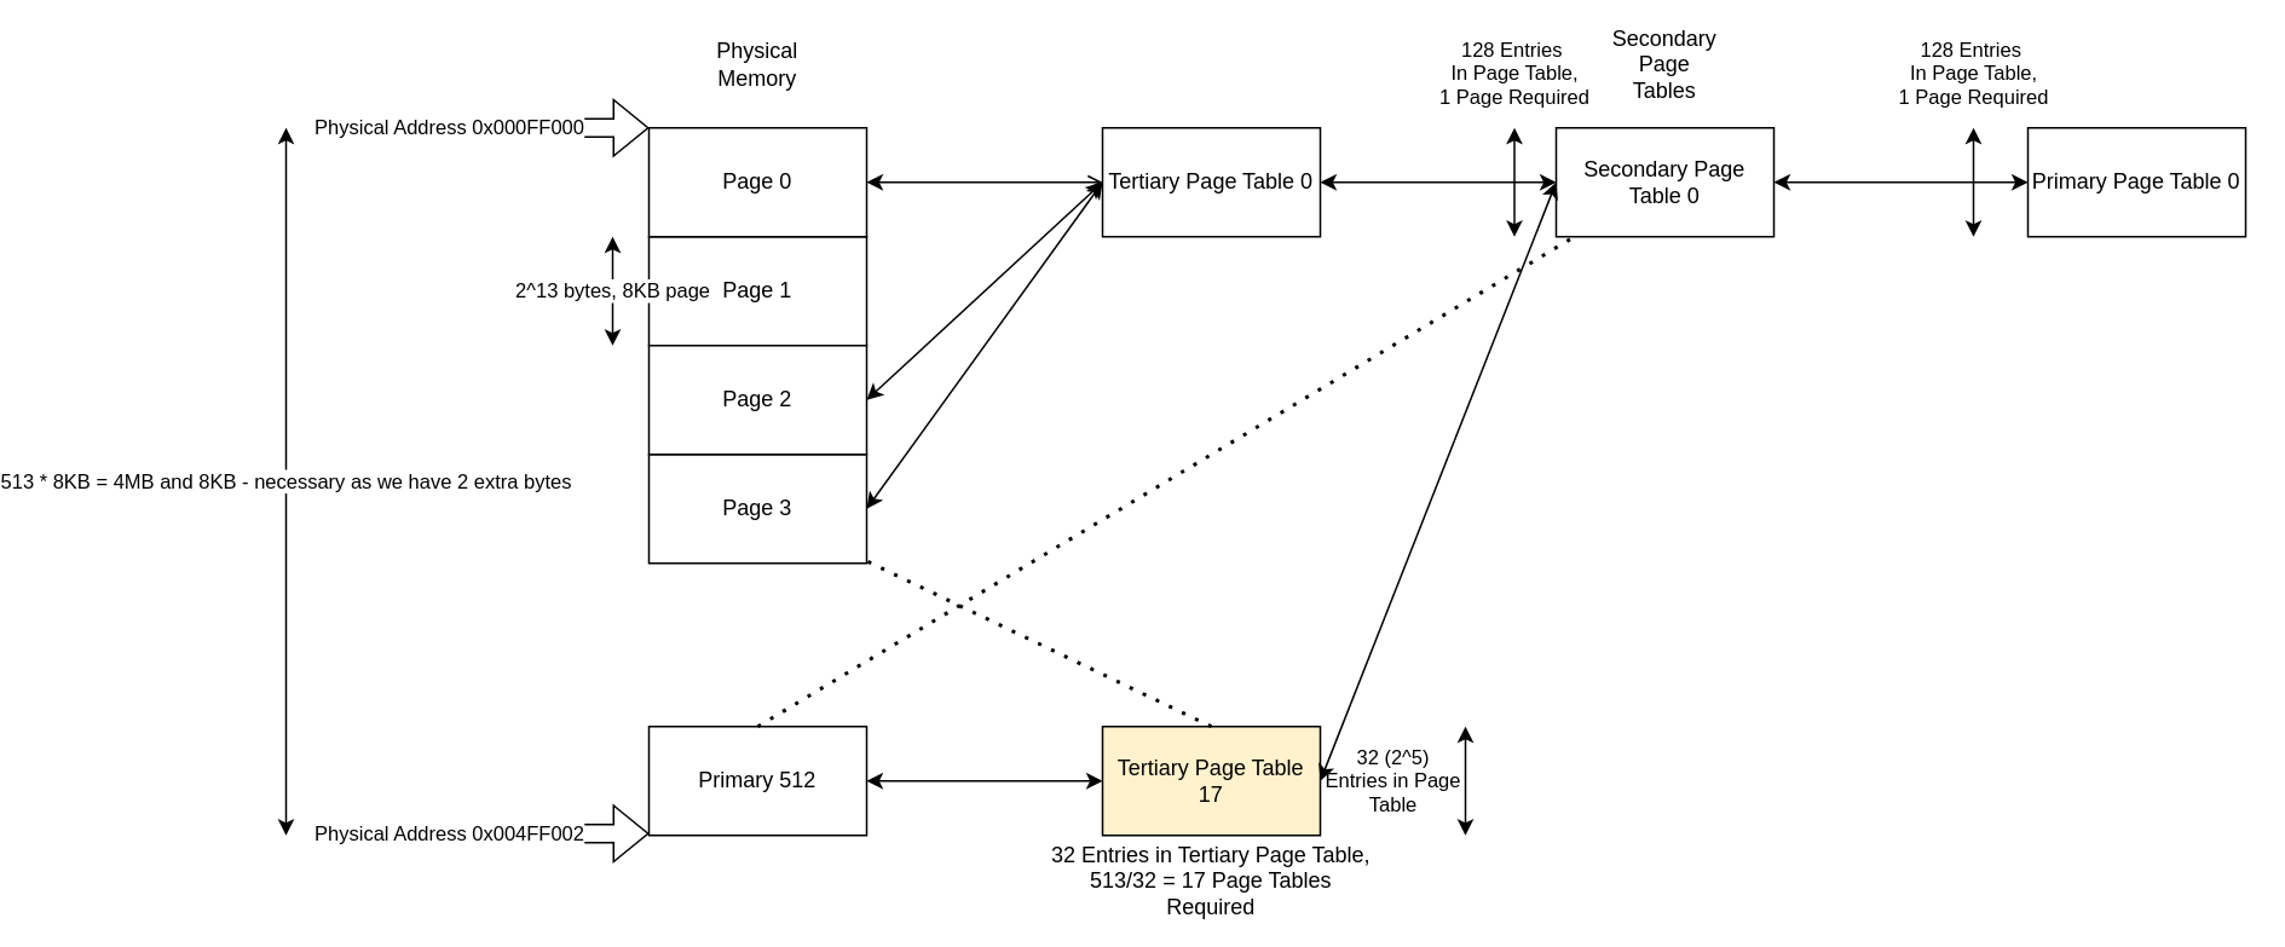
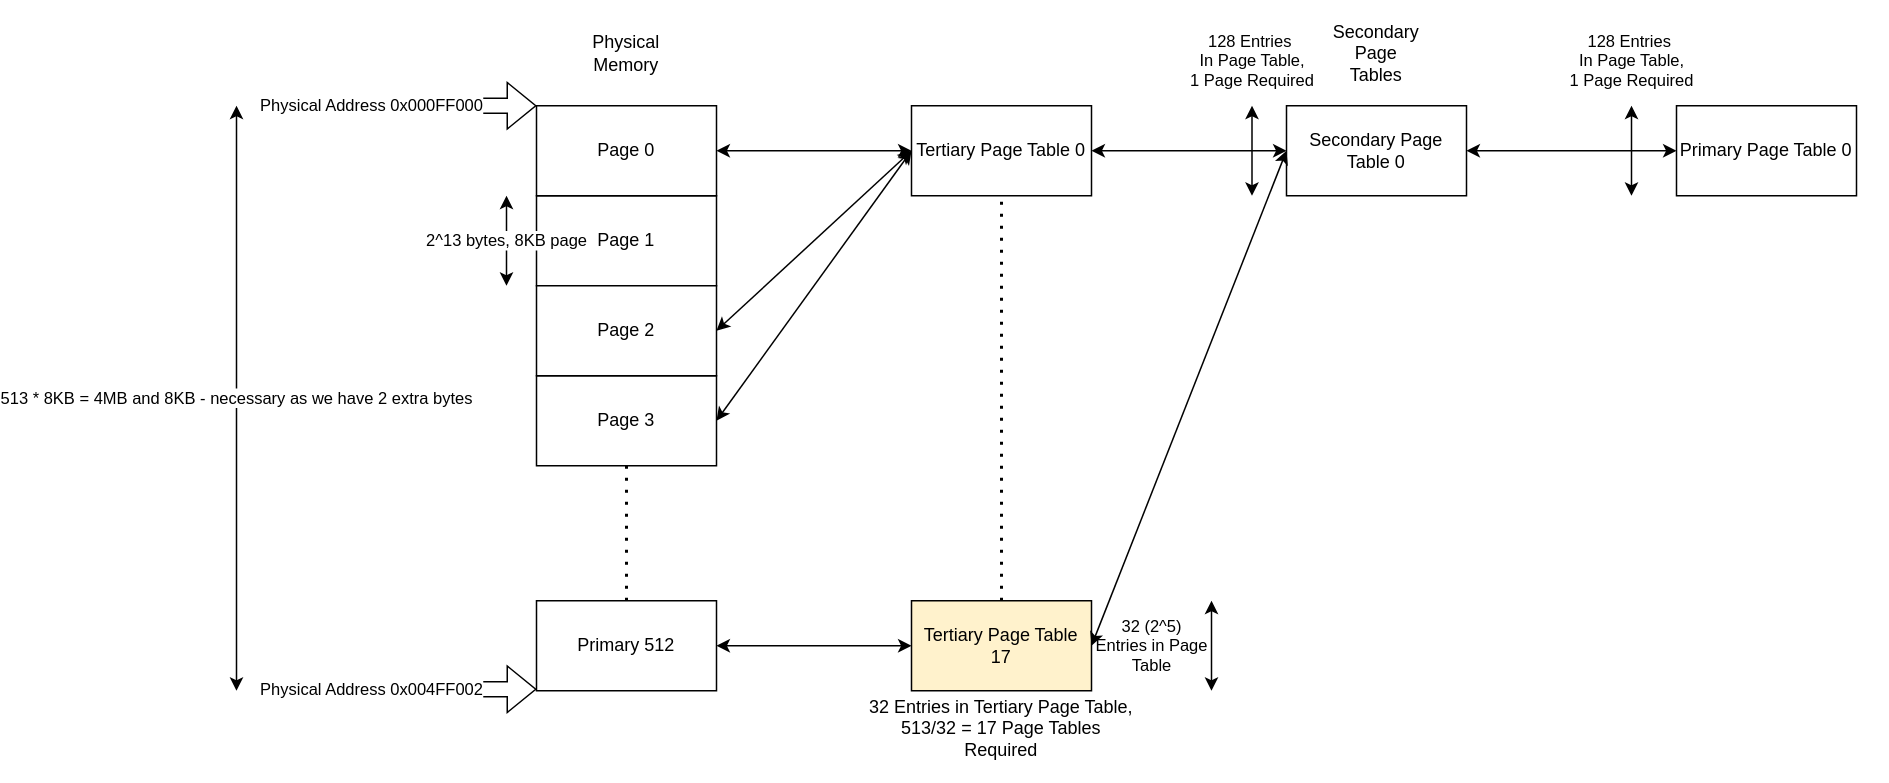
  <mxCell id="0" />
  <mxCell id="1" parent="0" />
  <mxCell id="2" value="Page 1" style="rounded=0;whiteSpace=wrap;html=1;" parent="1" vertex="1"><mxGeometry x="220" y="130" width="120" height="60" as="geometry" /></mxCell>
  <mxCell id="3" value="Page 0" style="rounded=0;whiteSpace=wrap;html=1;" parent="1" vertex="1"><mxGeometry x="220" y="70" width="120" height="60" as="geometry" /></mxCell>
  <mxCell id="4" value="Primary 512" style="rounded=0;whiteSpace=wrap;html=1;" parent="1" vertex="1"><mxGeometry x="220" y="400" width="120" height="60" as="geometry" /></mxCell>
  <mxCell id="5" value="Page 3" style="rounded=0;whiteSpace=wrap;html=1;" parent="1" vertex="1"><mxGeometry x="220" y="250" width="120" height="60" as="geometry" /></mxCell>
  <mxCell id="6" value="Page 2" style="rounded=0;whiteSpace=wrap;html=1;" parent="1" vertex="1"><mxGeometry x="220" y="190" width="120" height="60" as="geometry" /></mxCell>
  <mxCell id="7" value="Physical Memory" style="text;html=1;strokeColor=none;fillColor=none;align=center;verticalAlign=middle;whiteSpace=wrap;rounded=0;" parent="1" vertex="1"><mxGeometry x="250" y="20" width="60" height="30" as="geometry" /></mxCell>
- <mxCell id="8" value="" style="endArrow=none;dashed=1;html=1;dashPattern=1 3;strokeWidth=2;rounded=0;exitX=0.5;exitY=0;exitDx=0;exitDy=0;" parent="1" source="4" target="23" edge="1"><mxGeometry width="50" height="50" relative="1" as="geometry"><mxPoint x="30" y="380" as="sourcePoint" /><mxPoint x="80" y="330" as="targetPoint" /></mxGeometry></mxCell>
+ <mxCell id="8" value="" style="endArrow=none;dashed=1;html=1;dashPattern=1 3;strokeWidth=2;rounded=0;entryX=0.5;entryY=1;entryDx=0;entryDy=0;exitX=0.5;exitY=0;exitDx=0;exitDy=0;" parent="1" source="4" target="5" edge="1"><mxGeometry width="50" height="50" relative="1" as="geometry"><mxPoint x="30" y="380" as="sourcePoint" /><mxPoint x="80" y="330" as="targetPoint" /></mxGeometry></mxCell>
  <mxCell id="9" value="Physical Address&amp;nbsp;0x000FF000" style="shape=flexArrow;endArrow=classic;html=1;rounded=0;" parent="1" edge="1"><mxGeometry x="-1" y="-30" width="50" height="50" relative="1" as="geometry"><mxPoint x="140" y="70" as="sourcePoint" /><mxPoint x="220" y="70" as="targetPoint" /><mxPoint x="-30" y="-30" as="offset" /></mxGeometry></mxCell>
  <mxCell id="10" value="2^13 bytes, 8KB page" style="endArrow=classic;startArrow=classic;html=1;rounded=0;" parent="1" edge="1"><mxGeometry width="50" height="50" relative="1" as="geometry"><mxPoint x="200" y="190" as="sourcePoint" /><mxPoint x="200" y="130" as="targetPoint" /></mxGeometry></mxCell>
  <mxCell id="11" value="513 * 8KB = 4MB and 8KB - necessary as we have 2 extra bytes" style="endArrow=classic;startArrow=classic;html=1;rounded=0;" parent="1" edge="1"><mxGeometry width="50" height="50" relative="1" as="geometry"><mxPoint x="20" y="460" as="sourcePoint" /><mxPoint x="20" y="70" as="targetPoint" /></mxGeometry></mxCell>
  <mxCell id="12" value="Tertiary Page Table 0" style="rounded=0;whiteSpace=wrap;html=1;" parent="1" vertex="1"><mxGeometry x="470" y="70" width="120" height="60" as="geometry" /></mxCell>
  <mxCell id="13" value="Tertiary Page Table 17" style="rounded=0;whiteSpace=wrap;html=1;fillColor=#fff2cc;" parent="1" vertex="1"><mxGeometry x="470" y="400" width="120" height="60" as="geometry" /></mxCell>
- <mxCell id="14" value="" style="endArrow=none;dashed=1;html=1;dashPattern=1 3;strokeWidth=2;rounded=0;exitX=0.5;exitY=0;exitDx=0;exitDy=0;" parent="1" source="13" target="5" edge="1"><mxGeometry width="50" height="50" relative="1" as="geometry"><mxPoint x="290" y="410" as="sourcePoint" /><mxPoint x="290" y="320" as="targetPoint" /></mxGeometry></mxCell>
+ <mxCell id="14" value="" style="endArrow=none;dashed=1;html=1;dashPattern=1 3;strokeWidth=2;rounded=0;entryX=0.5;entryY=1;entryDx=0;entryDy=0;exitX=0.5;exitY=0;exitDx=0;exitDy=0;" parent="1" source="13" target="12" edge="1"><mxGeometry width="50" height="50" relative="1" as="geometry"><mxPoint x="290" y="410" as="sourcePoint" /><mxPoint x="290" y="320" as="targetPoint" /></mxGeometry></mxCell>
  <mxCell id="15" value="32 (2^5)&lt;br&gt;Entries in Page&lt;br&gt;Table" style="endArrow=classic;startArrow=classic;html=1;rounded=0;" parent="1" edge="1"><mxGeometry y="40" width="50" height="50" relative="1" as="geometry"><mxPoint x="670" y="460" as="sourcePoint" /><mxPoint x="670" y="400" as="targetPoint" /><mxPoint as="offset" /></mxGeometry></mxCell>
  <mxCell id="16" value="" style="endArrow=classic;startArrow=classic;html=1;rounded=0;exitX=1;exitY=0.5;exitDx=0;exitDy=0;entryX=0;entryY=0.5;entryDx=0;entryDy=0;" parent="1" source="5" target="12" edge="1"><mxGeometry width="50" height="50" relative="1" as="geometry"><mxPoint x="480" y="250" as="sourcePoint" /><mxPoint x="530" y="200" as="targetPoint" /></mxGeometry></mxCell>
  <mxCell id="17" value="" style="endArrow=classic;startArrow=classic;html=1;rounded=0;exitX=1;exitY=0.5;exitDx=0;exitDy=0;entryX=0;entryY=0.5;entryDx=0;entryDy=0;" parent="1" source="6" target="12" edge="1"><mxGeometry width="50" height="50" relative="1" as="geometry"><mxPoint x="350" y="290" as="sourcePoint" /><mxPoint x="480" y="110" as="targetPoint" /></mxGeometry></mxCell>
- <mxCell id="18" value="" style="endArrow=open;startArrow=classic;html=1;rounded=0;exitX=1;exitY=0.5;exitDx=0;exitDy=0;entryX=0;entryY=0.5;entryDx=0;entryDy=0;" parent="1" source="3" target="12" edge="1"><mxGeometry width="50" height="50" relative="1" as="geometry"><mxPoint x="350" y="170" as="sourcePoint" /><mxPoint x="480" y="110" as="targetPoint" /></mxGeometry></mxCell>
+ <mxCell id="18" value="" style="endArrow=classic;startArrow=classic;html=1;rounded=0;exitX=1;exitY=0.5;exitDx=0;exitDy=0;entryX=0;entryY=0.5;entryDx=0;entryDy=0;" parent="1" source="3" target="12" edge="1"><mxGeometry width="50" height="50" relative="1" as="geometry"><mxPoint x="350" y="170" as="sourcePoint" /><mxPoint x="480" y="110" as="targetPoint" /></mxGeometry></mxCell>
  <mxCell id="19" value="" style="endArrow=classic;startArrow=classic;html=1;rounded=0;exitX=1;exitY=0.5;exitDx=0;exitDy=0;entryX=0;entryY=0.5;entryDx=0;entryDy=0;" parent="1" source="4" target="13" edge="1"><mxGeometry width="50" height="50" relative="1" as="geometry"><mxPoint x="350" y="110" as="sourcePoint" /><mxPoint x="480" y="110" as="targetPoint" /></mxGeometry></mxCell>
  <mxCell id="20" value="32 Entries in Tertiary Page Table, 513/32 = 17 Page Tables Required" style="text;html=1;strokeColor=none;fillColor=none;align=center;verticalAlign=middle;whiteSpace=wrap;rounded=0;" parent="1" vertex="1"><mxGeometry x="440" y="470" width="180" height="30" as="geometry" /></mxCell>
  <mxCell id="21" value="Physical Address 0x004FF002" style="shape=flexArrow;endArrow=classic;html=1;rounded=0;" parent="1" edge="1"><mxGeometry x="-1" y="-30" width="50" height="50" relative="1" as="geometry"><mxPoint x="140" y="459" as="sourcePoint" /><mxPoint x="220" y="459" as="targetPoint" /><mxPoint x="-30" y="-30" as="offset" /></mxGeometry></mxCell>
  <mxCell id="22" value="Secondary Page Tables" style="text;html=1;strokeColor=none;fillColor=none;align=center;verticalAlign=middle;whiteSpace=wrap;rounded=0;" parent="1" vertex="1"><mxGeometry x="750" y="20" width="60" height="30" as="geometry" /></mxCell>
  <mxCell id="23" value="Secondary Page Table 0" style="rounded=0;whiteSpace=wrap;html=1;" parent="1" vertex="1"><mxGeometry x="720" y="70" width="120" height="60" as="geometry" /></mxCell>
  <mxCell id="24" value="128 Entries&amp;nbsp;&lt;br&gt;In Page Table,&lt;br&gt;1 Page Required" style="endArrow=classic;startArrow=classic;html=1;rounded=0;" parent="1" edge="1"><mxGeometry x="1" y="30" width="50" height="50" relative="1" as="geometry"><mxPoint x="697" y="130" as="sourcePoint" /><mxPoint x="697" y="70" as="targetPoint" /><mxPoint x="30" y="-30" as="offset" /></mxGeometry></mxCell>
  <mxCell id="25" value="" style="endArrow=classic;startArrow=classic;html=1;rounded=0;entryX=0;entryY=0.5;entryDx=0;entryDy=0;exitX=1;exitY=0.5;exitDx=0;exitDy=0;" parent="1" source="12" target="23" edge="1"><mxGeometry width="50" height="50" relative="1" as="geometry"><mxPoint x="620" y="100" as="sourcePoint" /><mxPoint x="710" y="100" as="targetPoint" /></mxGeometry></mxCell>
  <mxCell id="26" value="" style="endArrow=classic;startArrow=classic;html=1;rounded=0;entryX=1;entryY=0.5;entryDx=0;entryDy=0;exitX=0;exitY=0.5;exitDx=0;exitDy=0;" parent="1" source="23" target="13" edge="1"><mxGeometry width="50" height="50" relative="1" as="geometry"><mxPoint x="650" y="300" as="sourcePoint" /><mxPoint x="700" y="250" as="targetPoint" /></mxGeometry></mxCell>
  <mxCell id="27" value="Primary Page Table 0" style="rounded=0;whiteSpace=wrap;html=1;" parent="1" vertex="1"><mxGeometry x="980" y="70" width="120" height="60" as="geometry" /></mxCell>
  <mxCell id="28" value="" style="endArrow=classic;startArrow=classic;html=1;rounded=0;entryX=0;entryY=0.5;entryDx=0;entryDy=0;exitX=1;exitY=0.5;exitDx=0;exitDy=0;" parent="1" source="23" target="27" edge="1"><mxGeometry width="50" height="50" relative="1" as="geometry"><mxPoint x="600" y="110" as="sourcePoint" /><mxPoint x="730" y="110" as="targetPoint" /></mxGeometry></mxCell>
  <mxCell id="29" value="128 Entries&amp;nbsp;&lt;br&gt;In Page Table,&lt;br&gt;1 Page Required" style="endArrow=classic;startArrow=classic;html=1;rounded=0;" parent="1" edge="1"><mxGeometry x="1" y="30" width="50" height="50" relative="1" as="geometry"><mxPoint x="950" y="130" as="sourcePoint" /><mxPoint x="950" y="70" as="targetPoint" /><mxPoint x="30" y="-30" as="offset" /></mxGeometry></mxCell>
